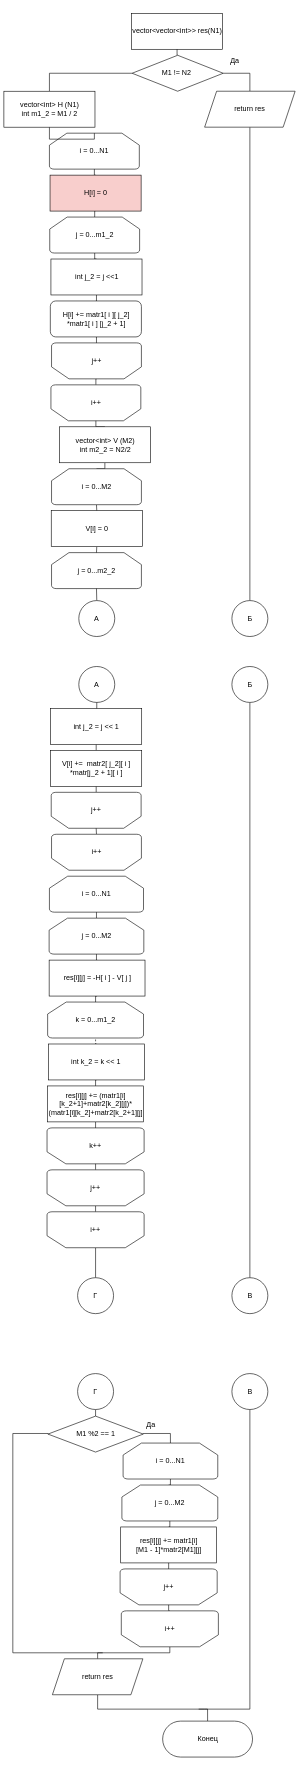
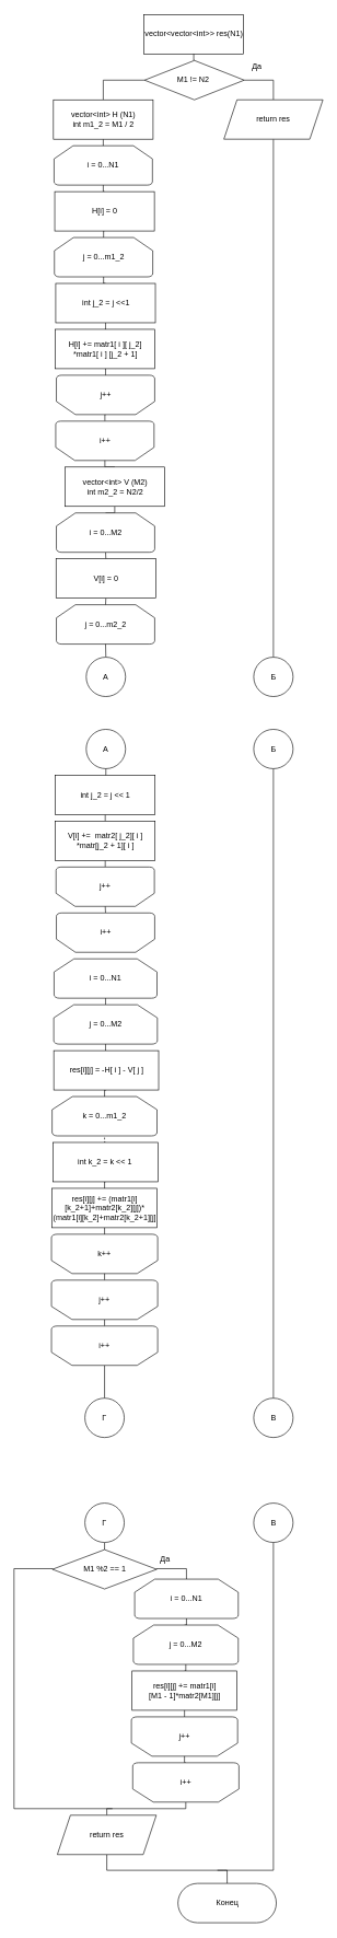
  <mxCell id="0" />
  <mxCell id="1" parent="0" />
  <mxCell id="2" value="vector&amp;lt;vector&amp;lt;int&amp;gt;&amp;gt; res(N1)" style="html=1;dashed=0;whitespace=wrap;" vertex="1" parent="1"><mxGeometry x="219" y="20" width="152" height="60" as="geometry" /></mxCell>
  <mxCell id="3" style="edgeStyle=orthogonalEdgeStyle;rounded=0;orthogonalLoop=1;jettySize=auto;html=1;exitX=0.5;exitY=0;exitDx=0;exitDy=0;entryX=0.5;entryY=1;entryDx=0;entryDy=0;endArrow=none;endFill=0;" edge="1" parent="1" source="6" target="2"><mxGeometry relative="1" as="geometry" /></mxCell>
  <mxCell id="4" style="edgeStyle=orthogonalEdgeStyle;rounded=0;orthogonalLoop=1;jettySize=auto;html=1;exitX=1;exitY=0.5;exitDx=0;exitDy=0;entryX=0.5;entryY=0;entryDx=0;entryDy=0;endArrow=none;endFill=0;" edge="1" parent="1" source="6" target="8"><mxGeometry relative="1" as="geometry" /></mxCell>
  <mxCell id="5" style="edgeStyle=orthogonalEdgeStyle;rounded=0;orthogonalLoop=1;jettySize=auto;html=1;exitX=0;exitY=0.5;exitDx=0;exitDy=0;entryX=0.5;entryY=0;entryDx=0;entryDy=0;endArrow=none;endFill=0;" edge="1" parent="1" source="6" target="12"><mxGeometry relative="1" as="geometry" /></mxCell>
  <mxCell id="6" value="M1 != N2&amp;nbsp;" style="rhombus;whiteSpace=wrap;html=1;" vertex="1" parent="1"><mxGeometry x="220" y="90" width="152" height="60" as="geometry" /></mxCell>
  <mxCell id="7" style="edgeStyle=orthogonalEdgeStyle;rounded=0;orthogonalLoop=1;jettySize=auto;html=1;exitX=0.5;exitY=1;exitDx=0;exitDy=0;endArrow=none;endFill=0;entryX=0.5;entryY=0;entryDx=0;entryDy=0;" edge="1" parent="1" source="8" target="34"><mxGeometry relative="1" as="geometry"><mxPoint x="416.235" y="910" as="targetPoint" /></mxGeometry></mxCell>
  <mxCell id="8" value="return res" style="shape=parallelogram;perimeter=parallelogramPerimeter;whiteSpace=wrap;html=1;fixedSize=1;" vertex="1" parent="1"><mxGeometry x="341" y="150" width="151" height="60" as="geometry" /></mxCell>
  <mxCell id="9" style="edgeStyle=orthogonalEdgeStyle;rounded=0;orthogonalLoop=1;jettySize=auto;html=1;exitX=0.5;exitY=1;exitDx=0;exitDy=0;exitPerimeter=0;entryX=0.5;entryY=0;entryDx=0;entryDy=0;entryPerimeter=0;endArrow=none;endFill=0;" edge="1" parent="1" target="13"><mxGeometry relative="1" as="geometry"><mxPoint x="158.5" y="350" as="sourcePoint" /></mxGeometry></mxCell>
  <mxCell id="10" value="i = 0...N1" style="strokeWidth=1;html=1;shape=mxgraph.flowchart.loop_limit;whiteSpace=wrap;" vertex="1" parent="1"><mxGeometry x="82" y="220" width="150" height="60" as="geometry" /></mxCell>
  <mxCell id="11" style="edgeStyle=orthogonalEdgeStyle;rounded=0;orthogonalLoop=1;jettySize=auto;html=1;exitX=0.5;exitY=1;exitDx=0;exitDy=0;entryX=0.5;entryY=0;entryDx=0;entryDy=0;entryPerimeter=0;endArrow=none;endFill=0;" edge="1" parent="1" source="12" target="10"><mxGeometry relative="1" as="geometry" /></mxCell>
- <mxCell id="12" value="vector&amp;lt;int&amp;gt; H (N1)&lt;br&gt;int m1_2 = M1 / 2" style="html=1;dashed=0;whitespace=wrap;" vertex="1" parent="1"><mxGeometry x="6" y="150" width="152" height="60" as="geometry" /></mxCell>
+ <mxCell id="12" value="vector&amp;lt;int&amp;gt; H (N1)&lt;br&gt;int m1_2 = M1 / 2" style="html=1;dashed=0;whitespace=wrap;" vertex="1" parent="1"><mxGeometry x="81" y="150" width="152" height="60" as="geometry" /></mxCell>
  <mxCell id="13" value="j = 0...m1_2" style="strokeWidth=1;html=1;shape=mxgraph.flowchart.loop_limit;whiteSpace=wrap;" vertex="1" parent="1"><mxGeometry x="82.5" y="360" width="150" height="60" as="geometry" /></mxCell>
  <mxCell id="14" style="edgeStyle=orthogonalEdgeStyle;rounded=0;orthogonalLoop=1;jettySize=auto;html=1;exitX=0.5;exitY=1;exitDx=0;exitDy=0;entryX=0.5;entryY=1;entryDx=0;entryDy=0;entryPerimeter=0;endArrow=none;endFill=0;" edge="1" parent="1" source="16" target="18"><mxGeometry relative="1" as="geometry" /></mxCell>
  <mxCell id="15" style="edgeStyle=orthogonalEdgeStyle;rounded=0;orthogonalLoop=1;jettySize=auto;html=1;exitX=0.5;exitY=0;exitDx=0;exitDy=0;entryX=0.5;entryY=1;entryDx=0;entryDy=0;endArrow=none;endFill=0;" edge="1" parent="1" source="16" target="74"><mxGeometry relative="1" as="geometry" /></mxCell>
- <mxCell id="16" value="H[i] += matr1[ i ][ j_2]&lt;br&gt;*matr1[ i ] [j_2 + 1]" style="html=1;dashed=0;whitespace=wrap;rounded=1;" vertex="1" parent="1"><mxGeometry x="83.5" y="500" width="152" height="60" as="geometry" /></mxCell>
+ <mxCell id="16" value="H[i] += matr1[ i ][ j_2]&lt;br&gt;*matr1[ i ] [j_2 + 1]" style="html=1;dashed=0;whitespace=wrap;" vertex="1" parent="1"><mxGeometry x="83.5" y="500" width="152" height="60" as="geometry" /></mxCell>
  <mxCell id="17" style="edgeStyle=orthogonalEdgeStyle;rounded=0;orthogonalLoop=1;jettySize=auto;html=1;exitX=0.5;exitY=0;exitDx=0;exitDy=0;exitPerimeter=0;entryX=0.5;entryY=1;entryDx=0;entryDy=0;entryPerimeter=0;endArrow=none;endFill=0;" edge="1" parent="1" source="18" target="19"><mxGeometry relative="1" as="geometry" /></mxCell>
  <mxCell id="18" value="j++" style="strokeWidth=1;html=1;shape=mxgraph.flowchart.loop_limit;whiteSpace=wrap;direction=west;" vertex="1" parent="1"><mxGeometry x="85.5" y="570" width="150" height="60" as="geometry" /></mxCell>
  <mxCell id="19" value="i++" style="strokeWidth=1;html=1;shape=mxgraph.flowchart.loop_limit;whiteSpace=wrap;direction=west;" vertex="1" parent="1"><mxGeometry x="84.5" y="640" width="150" height="60" as="geometry" /></mxCell>
  <mxCell id="20" style="edgeStyle=orthogonalEdgeStyle;rounded=0;orthogonalLoop=1;jettySize=auto;html=1;exitX=0.5;exitY=0;exitDx=0;exitDy=0;exitPerimeter=0;entryX=0.5;entryY=1;entryDx=0;entryDy=0;endArrow=none;endFill=0;" edge="1" parent="1" source="22" target="24"><mxGeometry relative="1" as="geometry" /></mxCell>
  <mxCell id="21" style="edgeStyle=orthogonalEdgeStyle;rounded=0;orthogonalLoop=1;jettySize=auto;html=1;exitX=0.5;exitY=1;exitDx=0;exitDy=0;exitPerimeter=0;entryX=0.5;entryY=0;entryDx=0;entryDy=0;endArrow=none;endFill=0;" edge="1" parent="1" source="22" target="76"><mxGeometry relative="1" as="geometry" /></mxCell>
  <mxCell id="22" value="i = 0...M2" style="strokeWidth=1;html=1;shape=mxgraph.flowchart.loop_limit;whiteSpace=wrap;" vertex="1" parent="1"><mxGeometry x="85.5" y="780" width="150" height="60" as="geometry" /></mxCell>
  <mxCell id="23" style="edgeStyle=orthogonalEdgeStyle;rounded=0;orthogonalLoop=1;jettySize=auto;html=1;exitX=0.5;exitY=0;exitDx=0;exitDy=0;entryX=0.5;entryY=0;entryDx=0;entryDy=0;entryPerimeter=0;endArrow=none;endFill=0;" edge="1" parent="1" source="24" target="19"><mxGeometry relative="1" as="geometry" /></mxCell>
  <mxCell id="24" value="vector&amp;lt;int&amp;gt; V (M2)&lt;br&gt;int m2_2 = N2/2" style="html=1;dashed=0;whitespace=wrap;" vertex="1" parent="1"><mxGeometry x="98.5" y="710" width="152" height="60" as="geometry" /></mxCell>
  <mxCell id="25" value="j = 0...m2_2" style="strokeWidth=1;html=1;shape=mxgraph.flowchart.loop_limit;whiteSpace=wrap;" vertex="1" parent="1"><mxGeometry x="85.5" y="920" width="150" height="60" as="geometry" /></mxCell>
  <mxCell id="26" style="edgeStyle=orthogonalEdgeStyle;rounded=0;orthogonalLoop=1;jettySize=auto;html=1;exitX=0.5;exitY=1;exitDx=0;exitDy=0;entryX=0.5;entryY=1;entryDx=0;entryDy=0;entryPerimeter=0;endArrow=none;endFill=0;" edge="1" parent="1" source="28" target="29"><mxGeometry relative="1" as="geometry" /></mxCell>
  <mxCell id="27" style="edgeStyle=orthogonalEdgeStyle;rounded=0;orthogonalLoop=1;jettySize=auto;html=1;exitX=0.5;exitY=0;exitDx=0;exitDy=0;entryX=0.5;entryY=1;entryDx=0;entryDy=0;endArrow=none;endFill=0;" edge="1" parent="1" source="28" target="78"><mxGeometry relative="1" as="geometry" /></mxCell>
  <mxCell id="28" value="V[i] += &amp;nbsp;matr2[ j_2][ i ]&lt;br&gt;*matr[j_2 + 1][ i ]" style="html=1;dashed=0;whitespace=wrap;" vertex="1" parent="1"><mxGeometry x="84" y="1250" width="152" height="60" as="geometry" /></mxCell>
  <mxCell id="29" value="j++" style="strokeWidth=1;html=1;shape=mxgraph.flowchart.loop_limit;whiteSpace=wrap;direction=west;" vertex="1" parent="1"><mxGeometry x="85" y="1320" width="150" height="60" as="geometry" /></mxCell>
  <mxCell id="30" style="edgeStyle=orthogonalEdgeStyle;rounded=0;orthogonalLoop=1;jettySize=auto;html=1;exitX=0.5;exitY=1;exitDx=0;exitDy=0;exitPerimeter=0;entryX=0.5;entryY=0;entryDx=0;entryDy=0;entryPerimeter=0;endArrow=none;endFill=0;" edge="1" parent="1" source="31" target="29"><mxGeometry relative="1" as="geometry" /></mxCell>
  <mxCell id="31" value="i++" style="strokeWidth=1;html=1;shape=mxgraph.flowchart.loop_limit;whiteSpace=wrap;direction=west;" vertex="1" parent="1"><mxGeometry x="85.5" y="1390" width="150" height="60" as="geometry" /></mxCell>
  <mxCell id="32" style="edgeStyle=orthogonalEdgeStyle;rounded=0;orthogonalLoop=1;jettySize=auto;html=1;exitX=0.5;exitY=0;exitDx=0;exitDy=0;entryX=0.5;entryY=1;entryDx=0;entryDy=0;entryPerimeter=0;endArrow=none;endFill=0;" edge="1" parent="1" source="33" target="25"><mxGeometry relative="1" as="geometry" /></mxCell>
  <mxCell id="33" value="A" style="ellipse;whiteSpace=wrap;html=1;aspect=fixed;" vertex="1" parent="1"><mxGeometry x="131" y="1000" width="60" height="60" as="geometry" /></mxCell>
  <mxCell id="34" value="Б" style="ellipse;whiteSpace=wrap;html=1;aspect=fixed;" vertex="1" parent="1"><mxGeometry x="386.5" y="1000" width="60" height="60" as="geometry" /></mxCell>
  <mxCell id="35" value="A" style="ellipse;whiteSpace=wrap;html=1;aspect=fixed;" vertex="1" parent="1"><mxGeometry x="131" y="1110" width="60" height="60" as="geometry" /></mxCell>
  <mxCell id="36" style="edgeStyle=orthogonalEdgeStyle;rounded=0;orthogonalLoop=1;jettySize=auto;html=1;exitX=0.5;exitY=1;exitDx=0;exitDy=0;entryX=0.5;entryY=0;entryDx=0;entryDy=0;endArrow=none;endFill=0;" edge="1" parent="1" source="37" target="83"><mxGeometry relative="1" as="geometry" /></mxCell>
  <mxCell id="37" value="Б" style="ellipse;whiteSpace=wrap;html=1;aspect=fixed;" vertex="1" parent="1"><mxGeometry x="386.5" y="1110" width="60" height="60" as="geometry" /></mxCell>
  <mxCell id="38" value="i = 0...N1" style="strokeWidth=1;html=1;shape=mxgraph.flowchart.loop_limit;whiteSpace=wrap;" vertex="1" parent="1"><mxGeometry x="82" y="1460" width="157" height="60" as="geometry" /></mxCell>
  <mxCell id="39" style="edgeStyle=orthogonalEdgeStyle;rounded=0;orthogonalLoop=1;jettySize=auto;html=1;exitX=0.5;exitY=0;exitDx=0;exitDy=0;exitPerimeter=0;entryX=0.5;entryY=1;entryDx=0;entryDy=0;entryPerimeter=0;endArrow=none;endFill=0;" edge="1" parent="1" source="40" target="38"><mxGeometry relative="1" as="geometry" /></mxCell>
  <mxCell id="40" value="j = 0...M2" style="strokeWidth=1;html=1;shape=mxgraph.flowchart.loop_limit;whiteSpace=wrap;" vertex="1" parent="1"><mxGeometry x="81.5" y="1530" width="158" height="60" as="geometry" /></mxCell>
  <mxCell id="41" value="k = 0...m1_2" style="strokeWidth=1;html=1;shape=mxgraph.flowchart.loop_limit;whiteSpace=wrap;" vertex="1" parent="1"><mxGeometry x="79" y="1670" width="160" height="60" as="geometry" /></mxCell>
  <mxCell id="42" style="edgeStyle=orthogonalEdgeStyle;rounded=0;orthogonalLoop=1;jettySize=auto;html=1;exitX=0.5;exitY=0;exitDx=0;exitDy=0;entryX=0.5;entryY=1;entryDx=0;entryDy=0;entryPerimeter=0;endArrow=none;endFill=0;dashed=1;" edge="1" parent="1" source="44" target="41"><mxGeometry relative="1" as="geometry" /></mxCell>
  <mxCell id="43" style="edgeStyle=orthogonalEdgeStyle;rounded=0;orthogonalLoop=1;jettySize=auto;html=1;exitX=0.5;exitY=1;exitDx=0;exitDy=0;entryX=0.5;entryY=0;entryDx=0;entryDy=0;endArrow=none;endFill=0;" edge="1" parent="1" source="44" target="82"><mxGeometry relative="1" as="geometry" /></mxCell>
  <mxCell id="44" value="int k_2 = k &amp;lt;&amp;lt; 1&amp;nbsp;" style="html=1;dashed=0;whitespace=wrap;" vertex="1" parent="1"><mxGeometry x="80.5" y="1740" width="160" height="60" as="geometry" /></mxCell>
  <mxCell id="45" style="edgeStyle=orthogonalEdgeStyle;rounded=0;orthogonalLoop=1;jettySize=auto;html=1;exitX=0.5;exitY=1;exitDx=0;exitDy=0;exitPerimeter=0;entryX=0.5;entryY=1;entryDx=0;entryDy=0;endArrow=none;endFill=0;" edge="1" parent="1" source="46" target="82"><mxGeometry relative="1" as="geometry" /></mxCell>
  <mxCell id="46" value="k++" style="strokeWidth=1;html=1;shape=mxgraph.flowchart.loop_limit;whiteSpace=wrap;direction=west;" vertex="1" parent="1"><mxGeometry x="78" y="1880" width="162" height="60" as="geometry" /></mxCell>
  <mxCell id="47" style="edgeStyle=orthogonalEdgeStyle;rounded=0;orthogonalLoop=1;jettySize=auto;html=1;exitX=0.5;exitY=1;exitDx=0;exitDy=0;exitPerimeter=0;entryX=0.5;entryY=0;entryDx=0;entryDy=0;entryPerimeter=0;endArrow=none;endFill=0;" edge="1" parent="1" source="49" target="46"><mxGeometry relative="1" as="geometry" /></mxCell>
  <mxCell id="48" style="edgeStyle=orthogonalEdgeStyle;rounded=0;orthogonalLoop=1;jettySize=auto;html=1;exitX=0.5;exitY=0;exitDx=0;exitDy=0;exitPerimeter=0;entryX=0.5;entryY=1;entryDx=0;entryDy=0;entryPerimeter=0;endArrow=none;endFill=0;" edge="1" parent="1" source="49" target="51"><mxGeometry relative="1" as="geometry" /></mxCell>
  <mxCell id="49" value="j++" style="strokeWidth=1;html=1;shape=mxgraph.flowchart.loop_limit;whiteSpace=wrap;direction=west;" vertex="1" parent="1"><mxGeometry x="78" y="1950" width="162" height="60" as="geometry" /></mxCell>
  <mxCell id="50" style="edgeStyle=orthogonalEdgeStyle;rounded=0;orthogonalLoop=1;jettySize=auto;html=1;exitX=0.5;exitY=0;exitDx=0;exitDy=0;exitPerimeter=0;entryX=0.5;entryY=0;entryDx=0;entryDy=0;endArrow=none;endFill=0;" edge="1" parent="1" source="51" target="84"><mxGeometry relative="1" as="geometry" /></mxCell>
  <mxCell id="51" value="i++" style="strokeWidth=1;html=1;shape=mxgraph.flowchart.loop_limit;whiteSpace=wrap;direction=west;" vertex="1" parent="1"><mxGeometry x="78" y="2020" width="162" height="60" as="geometry" /></mxCell>
  <mxCell id="52" style="edgeStyle=orthogonalEdgeStyle;rounded=0;orthogonalLoop=1;jettySize=auto;html=1;exitX=1;exitY=0.5;exitDx=0;exitDy=0;entryX=0.5;entryY=0;entryDx=0;entryDy=0;entryPerimeter=0;endArrow=none;endFill=0;" edge="1" parent="1" source="55" target="57"><mxGeometry relative="1" as="geometry"><Array as="points"><mxPoint x="283.94" y="2390" /></Array></mxGeometry></mxCell>
  <mxCell id="53" style="edgeStyle=orthogonalEdgeStyle;rounded=0;orthogonalLoop=1;jettySize=auto;html=1;exitX=0;exitY=0.5;exitDx=0;exitDy=0;endArrow=none;endFill=0;" edge="1" parent="1" source="55"><mxGeometry relative="1" as="geometry"><mxPoint x="170.94" y="2756" as="targetPoint" /><Array as="points"><mxPoint x="20.94" y="2390" /><mxPoint x="20.94" y="2756" /></Array></mxGeometry></mxCell>
  <mxCell id="54" style="edgeStyle=orthogonalEdgeStyle;rounded=0;orthogonalLoop=1;jettySize=auto;html=1;exitX=0.5;exitY=0;exitDx=0;exitDy=0;entryX=0.5;entryY=1;entryDx=0;entryDy=0;endArrow=none;endFill=0;" edge="1" parent="1" source="55" target="85"><mxGeometry relative="1" as="geometry" /></mxCell>
  <mxCell id="55" value="M1 %2 == 1" style="rhombus;whiteSpace=wrap;html=1;" vertex="1" parent="1"><mxGeometry x="79.5" y="2361" width="159" height="60" as="geometry" /></mxCell>
  <mxCell id="56" value="Да" style="text;html=1;align=center;verticalAlign=middle;resizable=0;points=[];autosize=1;strokeColor=none;fillColor=none;" vertex="1" parent="1"><mxGeometry x="371" y="85" width="40" height="30" as="geometry" /></mxCell>
  <mxCell id="57" value="i = 0...N1" style="strokeWidth=1;html=1;shape=mxgraph.flowchart.loop_limit;whiteSpace=wrap;" vertex="1" parent="1"><mxGeometry x="204.94" y="2406" width="158" height="60" as="geometry" /></mxCell>
  <mxCell id="58" style="edgeStyle=orthogonalEdgeStyle;rounded=0;orthogonalLoop=1;jettySize=auto;html=1;exitX=0.5;exitY=0;exitDx=0;exitDy=0;entryX=0.5;entryY=1;entryDx=0;entryDy=0;entryPerimeter=0;endArrow=none;endFill=0;" edge="1" parent="1" target="57"><mxGeometry relative="1" as="geometry"><mxPoint x="280.94" y="2476" as="sourcePoint" /></mxGeometry></mxCell>
  <mxCell id="59" value="j = 0...M2" style="strokeWidth=1;html=1;shape=mxgraph.flowchart.loop_limit;whiteSpace=wrap;" vertex="1" parent="1"><mxGeometry x="202.94" y="2476" width="160" height="60" as="geometry" /></mxCell>
  <mxCell id="60" style="edgeStyle=orthogonalEdgeStyle;rounded=0;orthogonalLoop=1;jettySize=auto;html=1;exitX=0.5;exitY=0;exitDx=0;exitDy=0;entryX=0.5;entryY=1;entryDx=0;entryDy=0;entryPerimeter=0;endArrow=none;endFill=0;" edge="1" parent="1" source="61" target="59"><mxGeometry relative="1" as="geometry" /></mxCell>
  <mxCell id="61" value="res[i][j] += matr1[i]&lt;br&gt;[M1 - 1]*matr2[M1][j]" style="html=1;dashed=0;whitespace=wrap;" vertex="1" parent="1"><mxGeometry x="200.94" y="2546" width="160" height="60" as="geometry" /></mxCell>
  <mxCell id="62" style="edgeStyle=orthogonalEdgeStyle;rounded=0;orthogonalLoop=1;jettySize=auto;html=1;exitX=0.5;exitY=1;exitDx=0;exitDy=0;exitPerimeter=0;entryX=0.5;entryY=1;entryDx=0;entryDy=0;endArrow=none;endFill=0;" edge="1" parent="1" source="63" target="61"><mxGeometry relative="1" as="geometry" /></mxCell>
  <mxCell id="63" value="j++" style="strokeWidth=1;html=1;shape=mxgraph.flowchart.loop_limit;whiteSpace=wrap;direction=west;" vertex="1" parent="1"><mxGeometry x="199.94" y="2616" width="162" height="60" as="geometry" /></mxCell>
  <mxCell id="64" style="edgeStyle=orthogonalEdgeStyle;rounded=0;orthogonalLoop=1;jettySize=auto;html=1;exitX=0.5;exitY=1;exitDx=0;exitDy=0;exitPerimeter=0;entryX=0.5;entryY=0;entryDx=0;entryDy=0;entryPerimeter=0;endArrow=none;endFill=0;" edge="1" parent="1" source="66" target="63"><mxGeometry relative="1" as="geometry" /></mxCell>
  <mxCell id="65" style="edgeStyle=orthogonalEdgeStyle;rounded=0;orthogonalLoop=1;jettySize=auto;html=1;exitX=0.5;exitY=0;exitDx=0;exitDy=0;exitPerimeter=0;entryX=0.5;entryY=0;entryDx=0;entryDy=0;endArrow=none;endFill=0;" edge="1" parent="1" source="66" target="69"><mxGeometry relative="1" as="geometry"><Array as="points"><mxPoint x="282.94" y="2756" /><mxPoint x="162.94" y="2756" /></Array></mxGeometry></mxCell>
  <mxCell id="66" value="i++" style="strokeWidth=1;html=1;shape=mxgraph.flowchart.loop_limit;whiteSpace=wrap;direction=west;" vertex="1" parent="1"><mxGeometry x="201.94" y="2686" width="162" height="60" as="geometry" /></mxCell>
  <mxCell id="67" value="Да" style="text;html=1;align=center;verticalAlign=middle;resizable=0;points=[];autosize=1;strokeColor=none;fillColor=none;" vertex="1" parent="1"><mxGeometry x="230.94" y="2361" width="40" height="30" as="geometry" /></mxCell>
  <mxCell id="68" style="edgeStyle=orthogonalEdgeStyle;rounded=0;orthogonalLoop=1;jettySize=auto;html=1;exitX=0.5;exitY=1;exitDx=0;exitDy=0;entryX=0.5;entryY=0.5;entryDx=0;entryDy=-30;entryPerimeter=0;endArrow=none;endFill=0;" edge="1" parent="1" source="69" target="70"><mxGeometry relative="1" as="geometry"><Array as="points"><mxPoint x="162" y="2850" /><mxPoint x="346" y="2850" /></Array></mxGeometry></mxCell>
  <mxCell id="69" value="return res" style="shape=parallelogram;perimeter=parallelogramPerimeter;whiteSpace=wrap;html=1;fixedSize=1;" vertex="1" parent="1"><mxGeometry x="86.94" y="2766" width="151" height="60" as="geometry" /></mxCell>
  <mxCell id="70" value="Конец" style="html=1;dashed=0;whitespace=wrap;shape=mxgraph.dfd.start" vertex="1" parent="1"><mxGeometry x="270.94" y="2870" width="150" height="60" as="geometry" /></mxCell>
  <mxCell id="71" style="edgeStyle=orthogonalEdgeStyle;rounded=0;orthogonalLoop=1;jettySize=auto;html=1;exitX=0.5;exitY=0;exitDx=0;exitDy=0;entryX=0.5;entryY=1;entryDx=0;entryDy=0;entryPerimeter=0;endArrow=none;endFill=0;" edge="1" parent="1" source="72" target="10"><mxGeometry relative="1" as="geometry" /></mxCell>
- <mxCell id="72" value="H[i] = 0" style="html=1;dashed=0;whitespace=wrap;fillColor=#f8cecc;" vertex="1" parent="1"><mxGeometry x="83" y="290" width="152" height="60" as="geometry" /></mxCell>
+ <mxCell id="72" value="H[i] = 0" style="html=1;dashed=0;whitespace=wrap;" vertex="1" parent="1"><mxGeometry x="83" y="290" width="152" height="60" as="geometry" /></mxCell>
  <mxCell id="73" style="edgeStyle=orthogonalEdgeStyle;rounded=0;orthogonalLoop=1;jettySize=auto;html=1;exitX=0.5;exitY=0;exitDx=0;exitDy=0;entryX=0.5;entryY=1;entryDx=0;entryDy=0;entryPerimeter=0;endArrow=none;endFill=0;" edge="1" parent="1" source="74" target="13"><mxGeometry relative="1" as="geometry" /></mxCell>
  <mxCell id="74" value="int j_2 = j &amp;lt;&amp;lt;1" style="html=1;dashed=0;whitespace=wrap;" vertex="1" parent="1"><mxGeometry x="84.5" y="430" width="152" height="60" as="geometry" /></mxCell>
  <mxCell id="75" style="edgeStyle=orthogonalEdgeStyle;rounded=0;orthogonalLoop=1;jettySize=auto;html=1;exitX=0.5;exitY=1;exitDx=0;exitDy=0;entryX=0.5;entryY=0;entryDx=0;entryDy=0;entryPerimeter=0;endArrow=none;endFill=0;" edge="1" parent="1" source="76" target="25"><mxGeometry relative="1" as="geometry" /></mxCell>
  <mxCell id="76" value="V[i] = 0" style="html=1;dashed=0;whitespace=wrap;" vertex="1" parent="1"><mxGeometry x="85" y="850" width="152" height="60" as="geometry" /></mxCell>
  <mxCell id="77" style="edgeStyle=orthogonalEdgeStyle;rounded=0;orthogonalLoop=1;jettySize=auto;html=1;exitX=0.5;exitY=0;exitDx=0;exitDy=0;entryX=0.5;entryY=1;entryDx=0;entryDy=0;endArrow=none;endFill=0;" edge="1" parent="1" source="78" target="35"><mxGeometry relative="1" as="geometry" /></mxCell>
  <mxCell id="78" value="int j_2 = j &amp;lt;&amp;lt; 1" style="html=1;dashed=0;whitespace=wrap;" vertex="1" parent="1"><mxGeometry x="84" y="1180" width="152" height="60" as="geometry" /></mxCell>
  <mxCell id="79" style="edgeStyle=orthogonalEdgeStyle;rounded=0;orthogonalLoop=1;jettySize=auto;html=1;exitX=0.5;exitY=0;exitDx=0;exitDy=0;entryX=0.5;entryY=1;entryDx=0;entryDy=0;entryPerimeter=0;endArrow=none;endFill=0;" edge="1" parent="1" source="81" target="40"><mxGeometry relative="1" as="geometry" /></mxCell>
  <mxCell id="80" style="edgeStyle=orthogonalEdgeStyle;rounded=0;orthogonalLoop=1;jettySize=auto;html=1;exitX=0.5;exitY=1;exitDx=0;exitDy=0;entryX=0.5;entryY=0;entryDx=0;entryDy=0;entryPerimeter=0;endArrow=none;endFill=0;" edge="1" parent="1" source="81" target="41"><mxGeometry relative="1" as="geometry" /></mxCell>
  <mxCell id="81" value="res[i][j] = -H[ i ] - V[ j ]" style="html=1;dashed=0;whitespace=wrap;" vertex="1" parent="1"><mxGeometry x="81.5" y="1600" width="160" height="60" as="geometry" /></mxCell>
  <mxCell id="82" value="res[i][j] += (matr1[i]&lt;br&gt;[k_2+1]+matr2[k_2][j])*&lt;br&gt;(matr1[i][k_2]+matr2[k_2+1][j]" style="html=1;dashed=0;whitespace=wrap;" vertex="1" parent="1"><mxGeometry x="79" y="1810" width="160" height="60" as="geometry" /></mxCell>
  <mxCell id="83" value="B" style="ellipse;whiteSpace=wrap;html=1;aspect=fixed;" vertex="1" parent="1"><mxGeometry x="386.5" y="2130" width="60" height="60" as="geometry" /></mxCell>
  <mxCell id="84" value="Г" style="ellipse;whiteSpace=wrap;html=1;aspect=fixed;" vertex="1" parent="1"><mxGeometry x="129" y="2130" width="60" height="60" as="geometry" /></mxCell>
  <mxCell id="85" value="Г" style="ellipse;whiteSpace=wrap;html=1;aspect=fixed;" vertex="1" parent="1"><mxGeometry x="129" y="2290" width="60" height="60" as="geometry" /></mxCell>
  <mxCell id="86" style="edgeStyle=orthogonalEdgeStyle;rounded=0;orthogonalLoop=1;jettySize=auto;html=1;exitX=0.5;exitY=1;exitDx=0;exitDy=0;endArrow=none;endFill=0;" edge="1" parent="1" source="87"><mxGeometry relative="1" as="geometry"><mxPoint x="331" y="2850" as="targetPoint" /><Array as="points"><mxPoint x="417" y="2850" /><mxPoint x="341" y="2850" /></Array></mxGeometry></mxCell>
  <mxCell id="87" value="B" style="ellipse;whiteSpace=wrap;html=1;aspect=fixed;" vertex="1" parent="1"><mxGeometry x="386.5" y="2290" width="60" height="60" as="geometry" /></mxCell>
